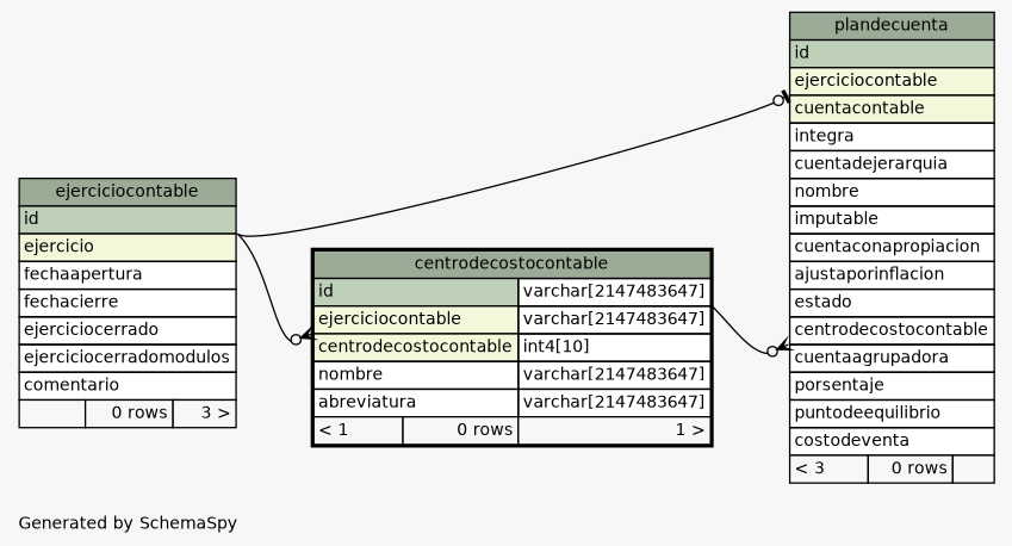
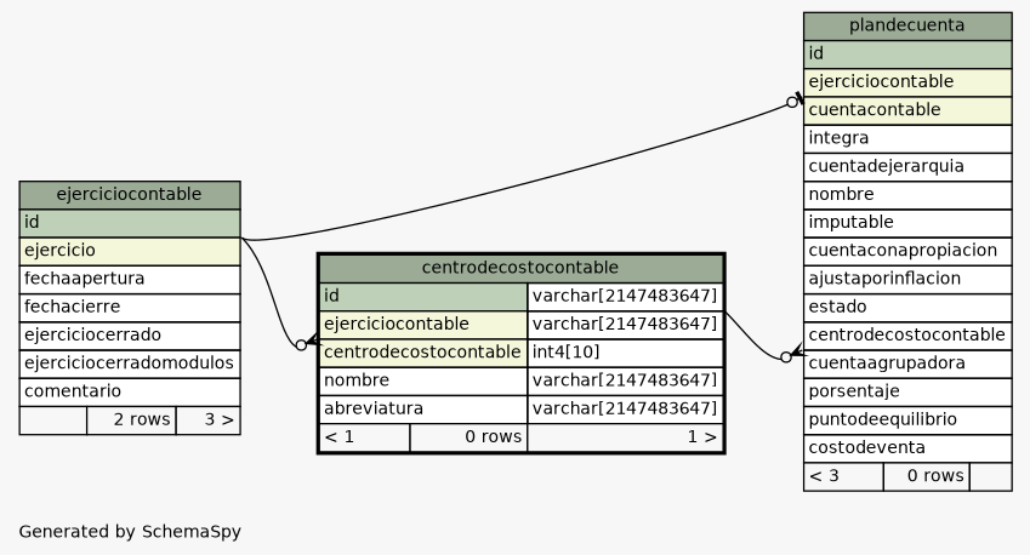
  digraph {
    bgcolor="#f7f7f7"
    fontname="DejaVu Sans"
    fontsize=11
    label="\nGenerated by SchemaSpy"
    labeljust=l
    nodesep=0.18
    rankdir=RL
    ranksep=0.46
    node [fontname="DejaVu Sans" fontsize=11 shape=plaintext]
    edge [arrowhead=none arrowsize=0.8 arrowtail=crowodot dir=back headport="id:se" tailport="ejerciciocontable:sw" fontname="DejaVu Sans"]
    n1 [label=<     <TABLE BORDER="2" CELLBORDER="1" CELLSPACING="0" BGCOLOR="#ffffff">       <TR><TD COLSPAN="3" BGCOLOR="#9bab96" ALIGN="CENTER">centrodecostocontable</TD></TR>       <TR><TD PORT="id" COLSPAN="2" BGCOLOR="#bed1b8" ALIGN="LEFT">id</TD><TD PORT="id.type" ALIGN="LEFT">varchar[2147483647]</TD></TR>       <TR><TD PORT="ejerciciocontable" COLSPAN="2" BGCOLOR="#f4f7da" ALIGN="LEFT">ejerciciocontable</TD><TD PORT="ejerciciocontable.type" ALIGN="LEFT">varchar[2147483647]</TD></TR>       <TR><TD PORT="centrodecostocontable" COLSPAN="2" BGCOLOR="#f4f7da" ALIGN="LEFT">centrodecostocontable</TD><TD PORT="centrodecostocontable.type" ALIGN="LEFT">int4[10]</TD></TR>       <TR><TD PORT="nombre" COLSPAN="2" ALIGN="LEFT">nombre</TD><TD PORT="nombre.type" ALIGN="LEFT">varchar[2147483647]</TD></TR>       <TR><TD PORT="abreviatura" COLSPAN="2" ALIGN="LEFT">abreviatura</TD><TD PORT="abreviatura.type" ALIGN="LEFT">varchar[2147483647]</TD></TR>       <TR><TD ALIGN="LEFT" BGCOLOR="#f7f7f7">&lt; 1</TD><TD ALIGN="RIGHT" BGCOLOR="#f7f7f7">0 rows</TD><TD ALIGN="RIGHT" BGCOLOR="#f7f7f7">1 &gt;</TD></TR>     </TABLE>>]
-   n2 [label=<     <TABLE BORDER="0" CELLBORDER="1" CELLSPACING="0" BGCOLOR="#ffffff">       <TR><TD COLSPAN="3" BGCOLOR="#9bab96" ALIGN="CENTER">ejerciciocontable</TD></TR>       <TR><TD PORT="id" COLSPAN="3" BGCOLOR="#bed1b8" ALIGN="LEFT">id</TD></TR>       <TR><TD PORT="ejercicio" COLSPAN="3" BGCOLOR="#f4f7da" ALIGN="LEFT">ejercicio</TD></TR>       <TR><TD PORT="fechaapertura" COLSPAN="3" ALIGN="LEFT">fechaapertura</TD></TR>       <TR><TD PORT="fechacierre" COLSPAN="3" ALIGN="LEFT">fechacierre</TD></TR>       <TR><TD PORT="ejerciciocerrado" COLSPAN="3" ALIGN="LEFT">ejerciciocerrado</TD></TR>       <TR><TD PORT="ejerciciocerradomodulos" COLSPAN="3" ALIGN="LEFT">ejerciciocerradomodulos</TD></TR>       <TR><TD PORT="comentario" COLSPAN="3" ALIGN="LEFT">comentario</TD></TR>       <TR><TD ALIGN="LEFT" BGCOLOR="#f7f7f7">  </TD><TD ALIGN="RIGHT" BGCOLOR="#f7f7f7">0 rows</TD><TD ALIGN="RIGHT" BGCOLOR="#f7f7f7">3 &gt;</TD></TR>     </TABLE>>]
+   n2 [label=<     <TABLE BORDER="0" CELLBORDER="1" CELLSPACING="0" BGCOLOR="#ffffff">       <TR><TD COLSPAN="3" BGCOLOR="#9bab96" ALIGN="CENTER">ejerciciocontable</TD></TR>       <TR><TD PORT="id" COLSPAN="3" BGCOLOR="#bed1b8" ALIGN="LEFT">id</TD></TR>       <TR><TD PORT="ejercicio" COLSPAN="3" BGCOLOR="#f4f7da" ALIGN="LEFT">ejercicio</TD></TR>       <TR><TD PORT="fechaapertura" COLSPAN="3" ALIGN="LEFT">fechaapertura</TD></TR>       <TR><TD PORT="fechacierre" COLSPAN="3" ALIGN="LEFT">fechacierre</TD></TR>       <TR><TD PORT="ejerciciocerrado" COLSPAN="3" ALIGN="LEFT">ejerciciocerrado</TD></TR>       <TR><TD PORT="ejerciciocerradomodulos" COLSPAN="3" ALIGN="LEFT">ejerciciocerradomodulos</TD></TR>       <TR><TD PORT="comentario" COLSPAN="3" ALIGN="LEFT">comentario</TD></TR>       <TR><TD ALIGN="LEFT" BGCOLOR="#f7f7f7">  </TD><TD ALIGN="RIGHT" BGCOLOR="#f7f7f7">2 rows</TD><TD ALIGN="RIGHT" BGCOLOR="#f7f7f7">3 &gt;</TD></TR>     </TABLE>>]
    n3 [label=<     <TABLE BORDER="0" CELLBORDER="1" CELLSPACING="0" BGCOLOR="#ffffff">       <TR><TD COLSPAN="3" BGCOLOR="#9bab96" ALIGN="CENTER">plandecuenta</TD></TR>       <TR><TD PORT="id" COLSPAN="3" BGCOLOR="#bed1b8" ALIGN="LEFT">id</TD></TR>       <TR><TD PORT="ejerciciocontable" COLSPAN="3" BGCOLOR="#f4f7da" ALIGN="LEFT">ejerciciocontable</TD></TR>       <TR><TD PORT="cuentacontable" COLSPAN="3" BGCOLOR="#f4f7da" ALIGN="LEFT">cuentacontable</TD></TR>       <TR><TD PORT="integra" COLSPAN="3" ALIGN="LEFT">integra</TD></TR>       <TR><TD PORT="cuentadejerarquia" COLSPAN="3" ALIGN="LEFT">cuentadejerarquia</TD></TR>       <TR><TD PORT="nombre" COLSPAN="3" ALIGN="LEFT">nombre</TD></TR>       <TR><TD PORT="imputable" COLSPAN="3" ALIGN="LEFT">imputable</TD></TR>       <TR><TD PORT="cuentaconapropiacion" COLSPAN="3" ALIGN="LEFT">cuentaconapropiacion</TD></TR>       <TR><TD PORT="ajustaporinflacion" COLSPAN="3" ALIGN="LEFT">ajustaporinflacion</TD></TR>       <TR><TD PORT="estado" COLSPAN="3" ALIGN="LEFT">estado</TD></TR>       <TR><TD PORT="centrodecostocontable" COLSPAN="3" ALIGN="LEFT">centrodecostocontable</TD></TR>       <TR><TD PORT="cuentaagrupadora" COLSPAN="3" ALIGN="LEFT">cuentaagrupadora</TD></TR>       <TR><TD PORT="porsentaje" COLSPAN="3" ALIGN="LEFT">porsentaje</TD></TR>       <TR><TD PORT="puntodeequilibrio" COLSPAN="3" ALIGN="LEFT">puntodeequilibrio</TD></TR>       <TR><TD PORT="costodeventa" COLSPAN="3" ALIGN="LEFT">costodeventa</TD></TR>       <TR><TD ALIGN="LEFT" BGCOLOR="#f7f7f7">&lt; 3</TD><TD ALIGN="RIGHT" BGCOLOR="#f7f7f7">0 rows</TD><TD ALIGN="RIGHT" BGCOLOR="#f7f7f7">  </TD></TR>     </TABLE>>]
    n1 -> n2
    n3 -> n1 [headport="id.type:se" tailport="centrodecostocontable:sw"]
    n3 -> n2 [arrowtail=teeodot]
  }
